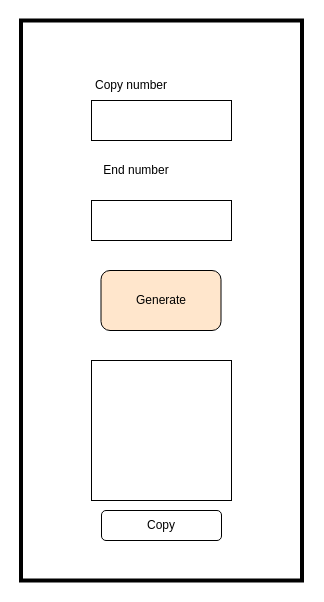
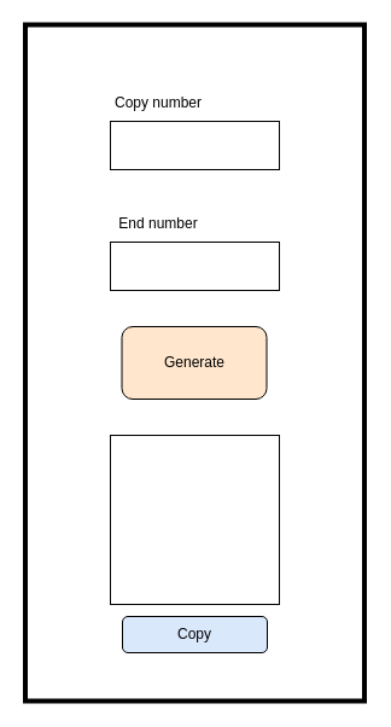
  <mxCell id="0" />
  <mxCell id="1" parent="0" />
  <mxCell id="2" value="" style="rounded=0;whiteSpace=wrap;html=1;strokeWidth=4;" vertex="1" parent="1"><mxGeometry x="20.5" y="20" width="281" height="560" as="geometry" /></mxCell>
  <mxCell id="3" value="" style="rounded=0;whiteSpace=wrap;html=1;" vertex="1" parent="1"><mxGeometry x="91" y="100" width="140" height="40" as="geometry" /></mxCell>
  <mxCell id="4" value="" style="rounded=0;whiteSpace=wrap;html=1;" vertex="1" parent="1"><mxGeometry x="91" y="200" width="140" height="40" as="geometry" /></mxCell>
  <mxCell id="5" value="Copy number" style="text;html=1;align=center;verticalAlign=middle;whiteSpace=wrap;rounded=0;" vertex="1" parent="1"><mxGeometry x="91" y="70" width="80" height="30" as="geometry" /></mxCell>
- <mxCell id="6" value="End number" style="text;html=1;align=center;verticalAlign=middle;whiteSpace=wrap;rounded=0;" vertex="1" parent="1"><mxGeometry x="96" y="155" width="80" height="30" as="geometry" /></mxCell>
+ <mxCell id="6" value="End number" style="text;html=1;align=center;verticalAlign=middle;whiteSpace=wrap;rounded=0;" vertex="1" parent="1"><mxGeometry x="91" y="170" width="80" height="30" as="geometry" /></mxCell>
  <mxCell id="7" value="Generate" style="rounded=1;whiteSpace=wrap;html=1;fillColor=#ffe6cc;" vertex="1" parent="1"><mxGeometry x="100.5" y="270" width="120" height="60" as="geometry" /></mxCell>
  <mxCell id="8" value="" style="whiteSpace=wrap;html=1;aspect=fixed;" vertex="1" parent="1"><mxGeometry x="91" y="360" width="140" height="140" as="geometry" /></mxCell>
- <mxCell id="9" value="Copy" style="rounded=1;whiteSpace=wrap;html=1;" vertex="1" parent="1"><mxGeometry x="101" y="510" width="120" height="30" as="geometry" /></mxCell>
+ <mxCell id="9" value="Copy" style="rounded=1;whiteSpace=wrap;html=1;fillColor=#dae8fc;" vertex="1" parent="1"><mxGeometry x="101" y="510" width="120" height="30" as="geometry" /></mxCell>
